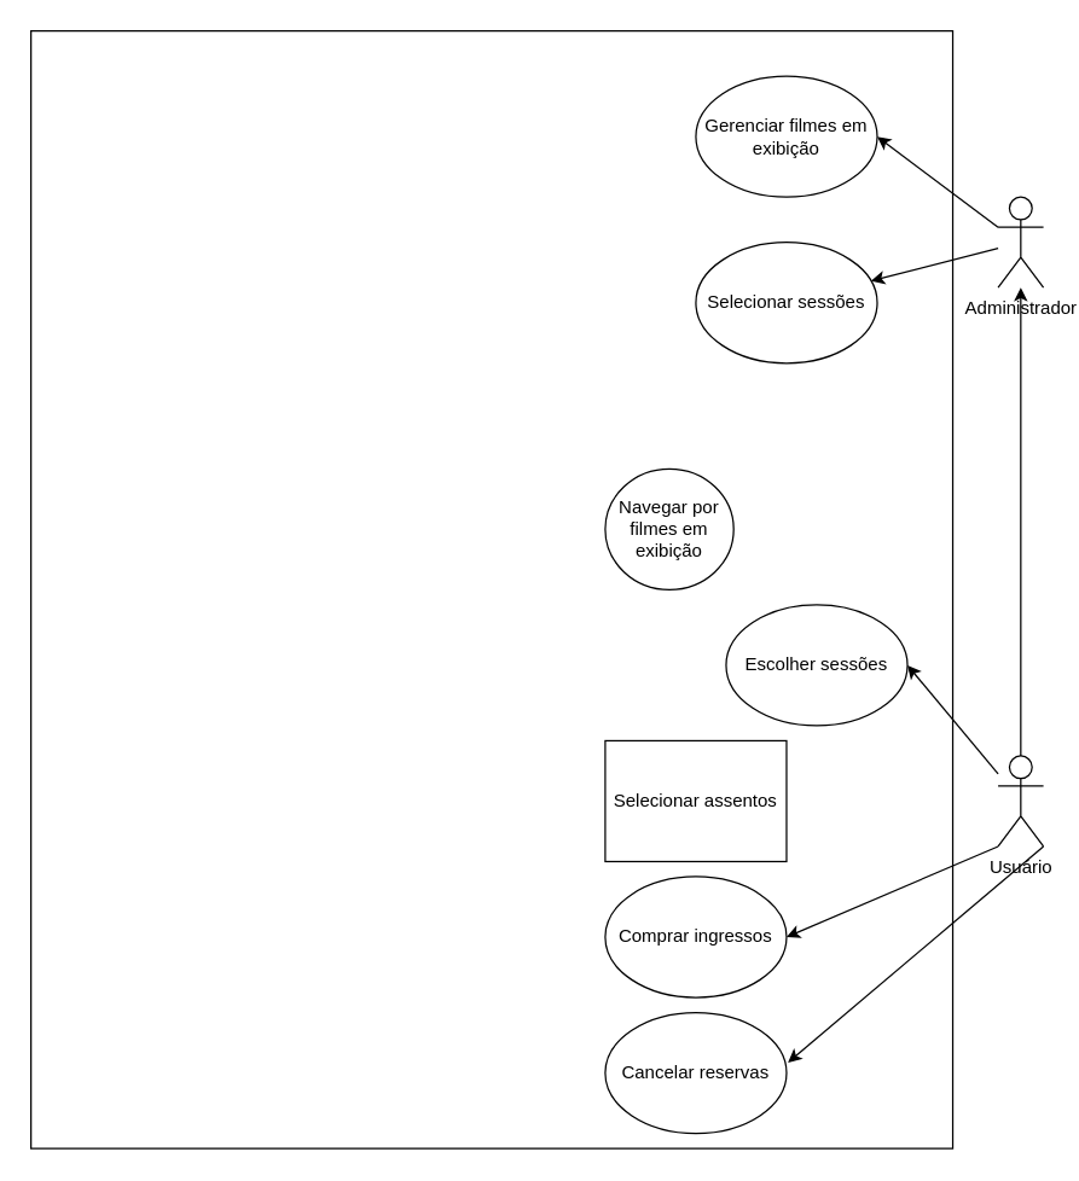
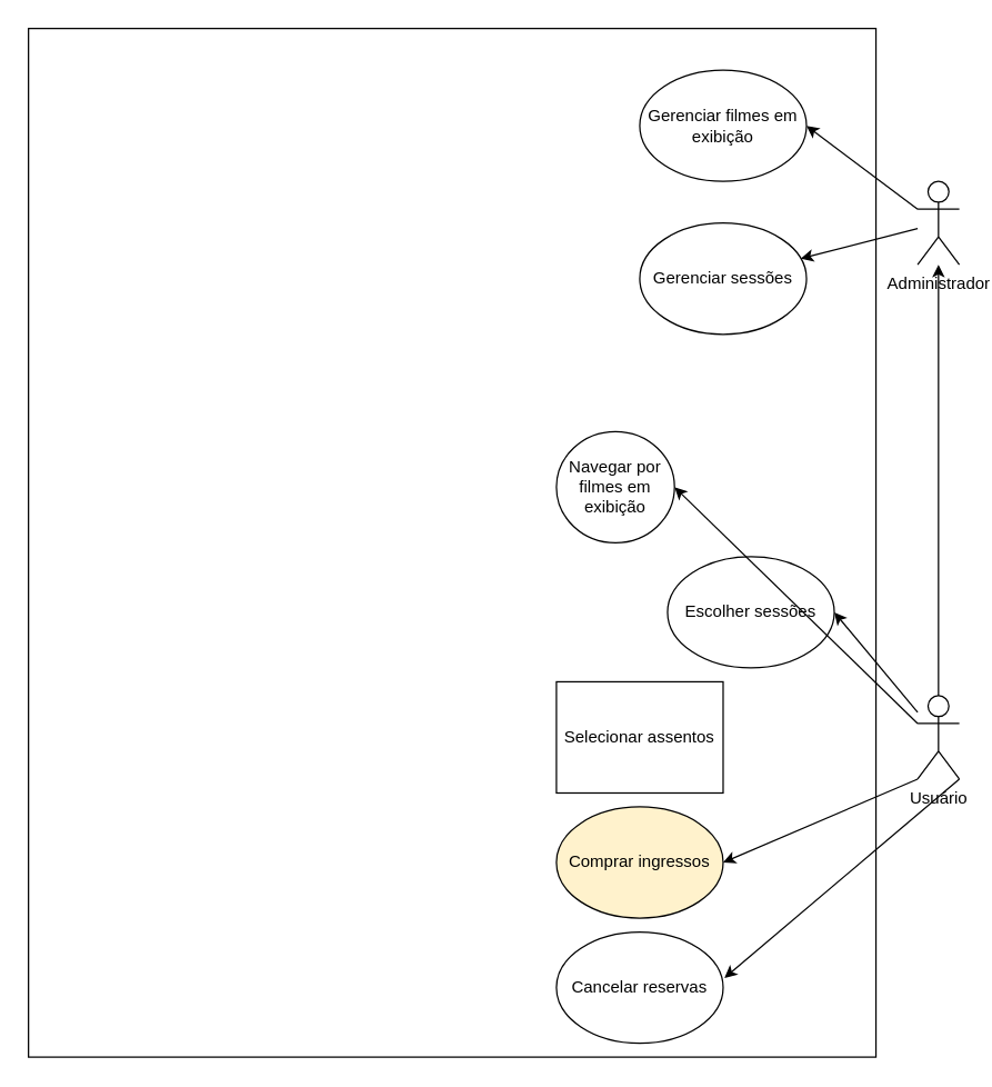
  <mxCell id="0" />
  <mxCell id="1" parent="0" />
  <mxCell id="2" value="" style="rounded=0;whiteSpace=wrap;html=1;" vertex="1" parent="1"><mxGeometry x="20" y="20" width="610" height="740" as="geometry" /></mxCell>
  <mxCell id="3" value="Usuário" style="shape=umlActor;verticalLabelPosition=bottom;verticalAlign=top;html=1;outlineConnect=0;" vertex="1" parent="1"><mxGeometry x="660" y="500" width="30" height="60" as="geometry" /></mxCell>
  <mxCell id="4" value="Navegar por filmes em exibição" style="ellipse;whiteSpace=wrap;html=1;" vertex="1" parent="1"><mxGeometry x="400" y="310" width="85" height="80" as="geometry" /></mxCell>
  <mxCell id="5" value="Escolher sessões" style="ellipse;whiteSpace=wrap;html=1;" vertex="1" parent="1"><mxGeometry x="480" y="400" width="120" height="80" as="geometry" /></mxCell>
  <mxCell id="6" value="Selecionar assentos" style="whiteSpace=wrap;html=1;rounded=0;" vertex="1" parent="1"><mxGeometry x="400" y="490" width="120" height="80" as="geometry" /></mxCell>
  <mxCell id="7" value="Cancelar reservas" style="ellipse;whiteSpace=wrap;html=1;" vertex="1" parent="1"><mxGeometry x="400" y="670" width="120" height="80" as="geometry" /></mxCell>
- <mxCell id="8" value="Comprar ingressos" style="ellipse;whiteSpace=wrap;html=1;" vertex="1" parent="1"><mxGeometry x="400" y="580" width="120" height="80" as="geometry" /></mxCell>
+ <mxCell id="8" value="Comprar ingressos" style="ellipse;whiteSpace=wrap;html=1;fillColor=#fff2cc;" vertex="1" parent="1"><mxGeometry x="400" y="580" width="120" height="80" as="geometry" /></mxCell>
  <mxCell id="9" value="" style="endArrow=classic;html=1;entryX=1.008;entryY=0.413;entryDx=0;entryDy=0;entryPerimeter=0;exitX=1;exitY=1;exitDx=0;exitDy=0;exitPerimeter=0;" edge="1" parent="1" source="3" target="7"><mxGeometry width="50" height="50" relative="1" as="geometry"><mxPoint x="680" y="590" as="sourcePoint" /><mxPoint x="370" y="510" as="targetPoint" /></mxGeometry></mxCell>
  <mxCell id="10" value="" style="endArrow=classic;html=1;exitX=0;exitY=1;exitDx=0;exitDy=0;exitPerimeter=0;entryX=1;entryY=0.5;entryDx=0;entryDy=0;" edge="1" parent="1" source="3" target="8"><mxGeometry width="50" height="50" relative="1" as="geometry"><mxPoint x="320" y="560" as="sourcePoint" /><mxPoint x="370" y="510" as="targetPoint" /></mxGeometry></mxCell>
  <mxCell id="11" value="" style="endArrow=classic;html=1;" edge="1" parent="1" source="3" target="14"><mxGeometry width="50" height="50" relative="1" as="geometry"><mxPoint x="320" y="560" as="sourcePoint" /><mxPoint x="370" y="510" as="targetPoint" /></mxGeometry></mxCell>
  <mxCell id="12" value="" style="endArrow=classic;html=1;entryX=1;entryY=0.5;entryDx=0;entryDy=0;" edge="1" parent="1" source="3" target="5"><mxGeometry width="50" height="50" relative="1" as="geometry"><mxPoint x="320" y="560" as="sourcePoint" /><mxPoint x="370" y="510" as="targetPoint" /></mxGeometry></mxCell>
+ <mxCell id="13" value="" style="endArrow=classic;html=1;exitX=0;exitY=0.333;exitDx=0;exitDy=0;exitPerimeter=0;entryX=1;entryY=0.5;entryDx=0;entryDy=0;" edge="1" parent="1" source="3" target="4"><mxGeometry width="50" height="50" relative="1" as="geometry"><mxPoint x="320" y="560" as="sourcePoint" /><mxPoint x="370" y="510" as="targetPoint" /></mxGeometry></mxCell>
  <mxCell id="14" value="Administrador" style="shape=umlActor;verticalLabelPosition=bottom;verticalAlign=top;html=1;outlineConnect=0;" vertex="1" parent="1"><mxGeometry x="660" y="130" width="30" height="60" as="geometry" /></mxCell>
  <mxCell id="15" value="" style="endArrow=classic;html=1;exitX=0;exitY=0.333;exitDx=0;exitDy=0;exitPerimeter=0;entryX=1;entryY=0.5;entryDx=0;entryDy=0;" edge="1" parent="1" source="14" target="18"><mxGeometry width="50" height="50" relative="1" as="geometry"><mxPoint x="320" y="250" as="sourcePoint" /><mxPoint x="370" y="200" as="targetPoint" /></mxGeometry></mxCell>
  <mxCell id="16" value="" style="endArrow=classic;html=1;" edge="1" parent="1" source="14" target="17"><mxGeometry width="50" height="50" relative="1" as="geometry"><mxPoint x="320" y="250" as="sourcePoint" /><mxPoint x="370" y="200" as="targetPoint" /></mxGeometry></mxCell>
- <mxCell id="17" value="Selecionar sessões" style="ellipse;whiteSpace=wrap;html=1;" vertex="1" parent="1"><mxGeometry x="460" y="160" width="120" height="80" as="geometry" /></mxCell>
+ <mxCell id="17" value="Gerenciar sessões" style="ellipse;whiteSpace=wrap;html=1;" vertex="1" parent="1"><mxGeometry x="460" y="160" width="120" height="80" as="geometry" /></mxCell>
  <mxCell id="18" value="Gerenciar filmes em exibição" style="ellipse;whiteSpace=wrap;html=1;" vertex="1" parent="1"><mxGeometry x="460" y="50" width="120" height="80" as="geometry" /></mxCell>
